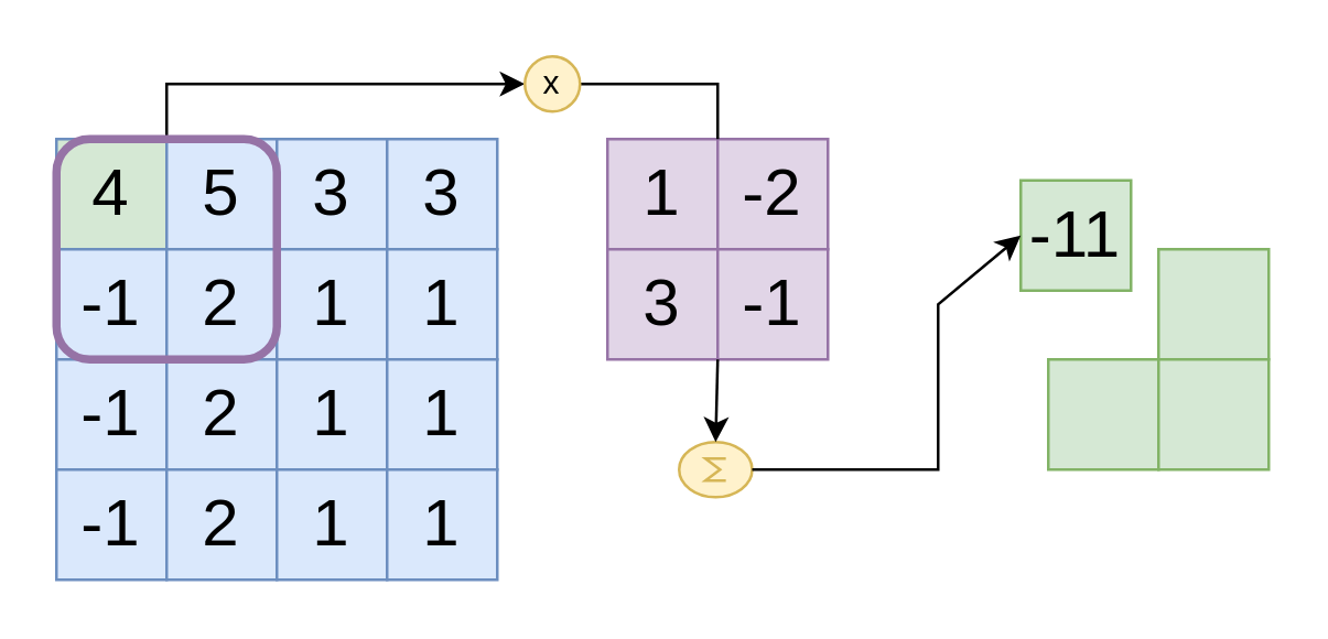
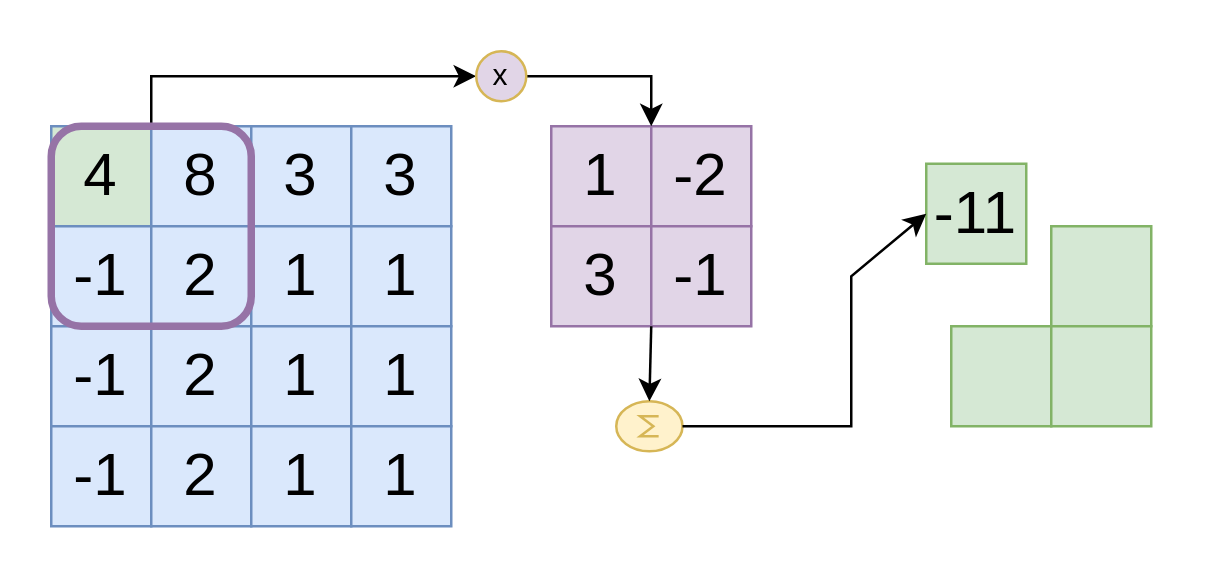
  <mxCell id="0" />
  <mxCell id="1" parent="0" />
  <mxCell id="2" value="4" style="rounded=0;whiteSpace=wrap;html=1;fillColor=#d5e8d4;strokeColor=#6c8ebf;fontSize=24;" vertex="1" parent="1"><mxGeometry x="20" y="50" width="40" height="40" as="geometry" /></mxCell>
- <mxCell id="3" value="5" style="rounded=0;whiteSpace=wrap;html=1;fillColor=#dae8fc;strokeColor=#6c8ebf;fontSize=24;" vertex="1" parent="1"><mxGeometry x="60" y="50" width="40" height="40" as="geometry" /></mxCell>
+ <mxCell id="3" value="8" style="rounded=0;whiteSpace=wrap;html=1;fillColor=#dae8fc;strokeColor=#6c8ebf;fontSize=24;" vertex="1" parent="1"><mxGeometry x="60" y="50" width="40" height="40" as="geometry" /></mxCell>
  <mxCell id="4" value="3" style="rounded=0;whiteSpace=wrap;html=1;fillColor=#dae8fc;strokeColor=#6c8ebf;fontSize=24;" vertex="1" parent="1"><mxGeometry x="100" y="50" width="40" height="40" as="geometry" /></mxCell>
  <mxCell id="5" value="-1" style="rounded=0;whiteSpace=wrap;html=1;fillColor=#dae8fc;strokeColor=#6c8ebf;fontSize=24;" vertex="1" parent="1"><mxGeometry x="20" y="90" width="40" height="40" as="geometry" /></mxCell>
  <mxCell id="6" value="2" style="rounded=0;whiteSpace=wrap;html=1;fillColor=#dae8fc;strokeColor=#6c8ebf;fontSize=24;" vertex="1" parent="1"><mxGeometry x="60" y="90" width="40" height="40" as="geometry" /></mxCell>
  <mxCell id="7" value="1" style="rounded=0;whiteSpace=wrap;html=1;fillColor=#dae8fc;strokeColor=#6c8ebf;fontSize=24;" vertex="1" parent="1"><mxGeometry x="100" y="90" width="40" height="40" as="geometry" /></mxCell>
  <mxCell id="8" value="3" style="rounded=0;whiteSpace=wrap;html=1;fillColor=#dae8fc;strokeColor=#6c8ebf;fontSize=24;" vertex="1" parent="1"><mxGeometry x="140" y="50" width="40" height="40" as="geometry" /></mxCell>
  <mxCell id="9" value="1" style="rounded=0;whiteSpace=wrap;html=1;fillColor=#dae8fc;strokeColor=#6c8ebf;fontSize=24;" vertex="1" parent="1"><mxGeometry x="140" y="90" width="40" height="40" as="geometry" /></mxCell>
  <mxCell id="10" value="-1" style="rounded=0;whiteSpace=wrap;html=1;fillColor=#dae8fc;strokeColor=#6c8ebf;fontSize=24;" vertex="1" parent="1"><mxGeometry x="20" y="130" width="40" height="40" as="geometry" /></mxCell>
  <mxCell id="11" value="2" style="rounded=0;whiteSpace=wrap;html=1;fillColor=#dae8fc;strokeColor=#6c8ebf;fontSize=24;" vertex="1" parent="1"><mxGeometry x="60" y="130" width="40" height="40" as="geometry" /></mxCell>
  <mxCell id="12" value="1" style="rounded=0;whiteSpace=wrap;html=1;fillColor=#dae8fc;strokeColor=#6c8ebf;fontSize=24;" vertex="1" parent="1"><mxGeometry x="100" y="130" width="40" height="40" as="geometry" /></mxCell>
  <mxCell id="13" value="1" style="rounded=0;whiteSpace=wrap;html=1;fillColor=#dae8fc;strokeColor=#6c8ebf;fontSize=24;" vertex="1" parent="1"><mxGeometry x="140" y="130" width="40" height="40" as="geometry" /></mxCell>
  <mxCell id="14" value="-1" style="rounded=0;whiteSpace=wrap;html=1;fillColor=#dae8fc;strokeColor=#6c8ebf;fontSize=24;" vertex="1" parent="1"><mxGeometry x="20" y="170" width="40" height="40" as="geometry" /></mxCell>
  <mxCell id="15" value="2" style="rounded=0;whiteSpace=wrap;html=1;fillColor=#dae8fc;strokeColor=#6c8ebf;fontSize=24;" vertex="1" parent="1"><mxGeometry x="60" y="170" width="40" height="40" as="geometry" /></mxCell>
  <mxCell id="16" value="1" style="rounded=0;whiteSpace=wrap;html=1;fillColor=#dae8fc;strokeColor=#6c8ebf;fontSize=24;" vertex="1" parent="1"><mxGeometry x="100" y="170" width="40" height="40" as="geometry" /></mxCell>
  <mxCell id="17" value="1" style="rounded=0;whiteSpace=wrap;html=1;fillColor=#dae8fc;strokeColor=#6c8ebf;fontSize=24;" vertex="1" parent="1"><mxGeometry x="140" y="170" width="40" height="40" as="geometry" /></mxCell>
  <mxCell id="18" style="edgeStyle=orthogonalEdgeStyle;rounded=0;orthogonalLoop=1;jettySize=auto;html=1;exitX=0.5;exitY=0;exitDx=0;exitDy=0;entryX=0;entryY=0.5;entryDx=0;entryDy=0;" edge="1" parent="1" source="19" target="25"><mxGeometry relative="1" as="geometry" /></mxCell>
  <mxCell id="19" value="" style="rounded=1;whiteSpace=wrap;html=1;fillColor=none;strokeColor=#9673a6;strokeWidth=3;" vertex="1" parent="1"><mxGeometry x="20" y="50" width="80" height="80" as="geometry" /></mxCell>
  <mxCell id="20" value="1" style="rounded=0;whiteSpace=wrap;html=1;fillColor=#e1d5e7;strokeColor=#9673a6;fontSize=24;" vertex="1" parent="1"><mxGeometry x="220" y="50" width="40" height="40" as="geometry" /></mxCell>
  <mxCell id="21" value="-2" style="rounded=0;whiteSpace=wrap;html=1;fillColor=#e1d5e7;strokeColor=#9673a6;fontSize=24;" vertex="1" parent="1"><mxGeometry x="260" y="50" width="40" height="40" as="geometry" /></mxCell>
  <mxCell id="22" value="3" style="rounded=0;whiteSpace=wrap;html=1;fillColor=#e1d5e7;strokeColor=#9673a6;fontSize=24;" vertex="1" parent="1"><mxGeometry x="220" y="90" width="40" height="40" as="geometry" /></mxCell>
  <mxCell id="23" value="-1" style="rounded=0;whiteSpace=wrap;html=1;fillColor=#e1d5e7;strokeColor=#9673a6;fontSize=24;" vertex="1" parent="1"><mxGeometry x="260" y="90" width="40" height="40" as="geometry" /></mxCell>
- <mxCell id="24" style="edgeStyle=orthogonalEdgeStyle;rounded=0;orthogonalLoop=1;jettySize=auto;html=1;exitX=1;exitY=0.5;exitDx=0;exitDy=0;entryX=0;entryY=0;entryDx=0;entryDy=0;endArrow=none;" edge="1" parent="1" source="25" target="21"><mxGeometry relative="1" as="geometry" /></mxCell>
- <mxCell id="25" value="x" style="ellipse;whiteSpace=wrap;html=1;fillColor=#fff2cc;strokeColor=#d6b656;" vertex="1" parent="1"><mxGeometry x="190" y="20" width="20" height="20" as="geometry" /></mxCell>
+ <mxCell id="24" style="edgeStyle=orthogonalEdgeStyle;rounded=0;orthogonalLoop=1;jettySize=auto;html=1;exitX=1;exitY=0.5;exitDx=0;exitDy=0;entryX=0;entryY=0;entryDx=0;entryDy=0;" edge="1" parent="1" source="25" target="21"><mxGeometry relative="1" as="geometry" /></mxCell>
+ <mxCell id="25" value="x" style="ellipse;whiteSpace=wrap;html=1;fillColor=#e1d5e7;strokeColor=#d6b656;" vertex="1" parent="1"><mxGeometry x="190" y="20" width="20" height="20" as="geometry" /></mxCell>
  <mxCell id="26" value="-11" style="rounded=0;whiteSpace=wrap;html=1;fillColor=#d5e8d4;strokeColor=#82b366;fontSize=24;" vertex="1" parent="1"><mxGeometry x="370" y="65" width="40" height="40" as="geometry" /></mxCell>
  <mxCell id="27" value="" style="verticalLabelPosition=bottom;shadow=0;dashed=0;align=center;html=1;verticalAlign=top;shape=mxgraph.electrical.abstract.sum;fillColor=#fff2cc;strokeColor=#d6b656;" vertex="1" parent="1"><mxGeometry x="246" y="160" width="26.5" height="20" as="geometry" /></mxCell>
  <mxCell id="28" value="" style="endArrow=classic;html=1;rounded=0;exitX=1;exitY=1;exitDx=0;exitDy=0;entryX=0.5;entryY=0;entryDx=0;entryDy=0;entryPerimeter=0;" edge="1" parent="1" source="22" target="27"><mxGeometry width="50" height="50" relative="1" as="geometry"><mxPoint x="330" y="240" as="sourcePoint" /><mxPoint x="440" y="400" as="targetPoint" /></mxGeometry></mxCell>
  <mxCell id="29" value="" style="endArrow=classic;html=1;rounded=0;exitX=1;exitY=0.5;exitDx=0;exitDy=0;exitPerimeter=0;entryX=0;entryY=0.5;entryDx=0;entryDy=0;" edge="1" parent="1" source="27" target="26"><mxGeometry width="50" height="50" relative="1" as="geometry"><mxPoint x="260" y="230" as="sourcePoint" /><mxPoint x="310" y="180" as="targetPoint" /><Array as="points"><mxPoint x="340" y="170" /><mxPoint x="340" y="110" /></Array></mxGeometry></mxCell>
  <mxCell id="30" value="" style="rounded=0;whiteSpace=wrap;html=1;fillColor=#d5e8d4;strokeColor=#82b366;fontSize=24;" vertex="1" parent="1"><mxGeometry x="420" y="90" width="40" height="40" as="geometry" /></mxCell>
  <mxCell id="31" value="" style="rounded=0;whiteSpace=wrap;html=1;fillColor=#d5e8d4;strokeColor=#82b366;fontSize=24;" vertex="1" parent="1"><mxGeometry x="380" y="130" width="40" height="40" as="geometry" /></mxCell>
  <mxCell id="32" value="" style="rounded=0;whiteSpace=wrap;html=1;fillColor=#d5e8d4;strokeColor=#82b366;fontSize=24;" vertex="1" parent="1"><mxGeometry x="420" y="130" width="40" height="40" as="geometry" /></mxCell>
